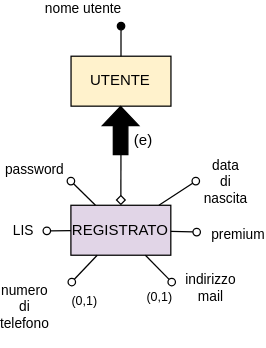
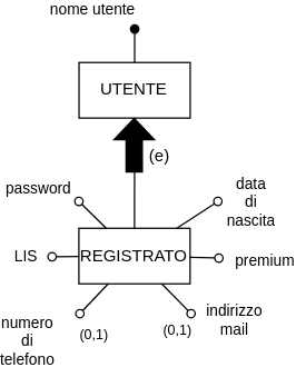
  <mxCell id="0" />
  <mxCell id="1" parent="0" />
- <mxCell id="2" style="edgeStyle=elbowEdgeStyle;elbow=vertical;html=1;exitX=0.5;exitY=1;exitDx=0;exitDy=0;entryX=0.5;entryY=0;entryDx=0;entryDy=0;endArrow=diamond;endFill=0;rounded=0;jumpStyle=arc;" parent="1" source="3" target="4" edge="1"><mxGeometry relative="1" as="geometry" /></mxCell>
- <mxCell id="3" value="UTENTE" style="whiteSpace=wrap;html=1;fillColor=#fff2cc;" parent="1" vertex="1"><mxGeometry x="39.39" y="44.18" width="80" height="40" as="geometry" /></mxCell>
- <mxCell id="4" value="REGISTRATO" style="whiteSpace=wrap;html=1;fillColor=#e1d5e7;" parent="1" vertex="1"><mxGeometry x="39.28" y="163.54" width="80" height="40" as="geometry" /></mxCell>
+ <mxCell id="2" style="edgeStyle=elbowEdgeStyle;elbow=vertical;html=1;exitX=0.5;exitY=1;exitDx=0;exitDy=0;entryX=0.5;entryY=0;entryDx=0;entryDy=0;endArrow=none;endFill=0;rounded=0;jumpStyle=arc;" parent="1" source="3" target="4" edge="1"><mxGeometry relative="1" as="geometry" /></mxCell>
+ <mxCell id="3" value="UTENTE" style="whiteSpace=wrap;html=1;" parent="1" vertex="1"><mxGeometry x="39.39" y="44.18" width="80" height="40" as="geometry" /></mxCell>
+ <mxCell id="4" value="REGISTRATO" style="whiteSpace=wrap;html=1;" parent="1" vertex="1"><mxGeometry x="39.28" y="163.54" width="80" height="40" as="geometry" /></mxCell>
  <mxCell id="5" value="" style="shape=singleArrow;whiteSpace=wrap;html=1;arrowWidth=0.4;arrowSize=0.4;rotation=-90;fillColor=#000000;" parent="1" vertex="1"><mxGeometry x="59.7" y="89.1" width="38.76" height="29.17" as="geometry" /></mxCell>
  <mxCell id="6" value="(e)" style="text;html=1;align=center;verticalAlign=middle;resizable=0;points=[];autosize=1;strokeColor=none;fillColor=none;" parent="1" vertex="1"><mxGeometry x="77.39" y="97.18" width="40" height="30" as="geometry" /></mxCell>
  <mxCell id="7" value="" style="endArrow=oval;html=1;fillStyle=auto;strokeWidth=1;startSize=6;endSize=6;fillColor=#000000;startArrow=none;startFill=0;endFill=1;exitX=0.5;exitY=0;exitDx=0;exitDy=0;" parent="1" source="3" edge="1"><mxGeometry width="50" height="50" relative="1" as="geometry"><mxPoint x="219.42" y="625.2" as="sourcePoint" /><mxPoint x="79.42" y="20.02" as="targetPoint" /></mxGeometry></mxCell>
  <mxCell id="8" value="nome utente" style="edgeLabel;html=1;align=center;verticalAlign=middle;resizable=0;points=[];" parent="7" vertex="1" connectable="0"><mxGeometry x="0.479" y="1" relative="1" as="geometry"><mxPoint x="-30" y="-21" as="offset" /></mxGeometry></mxCell>
  <mxCell id="9" value="" style="endArrow=oval;html=1;fillStyle=auto;strokeWidth=1;startSize=6;endSize=6;fillColor=#000000;startArrow=none;startFill=0;endFill=0;" parent="1" source="4" edge="1"><mxGeometry width="50" height="50" relative="1" as="geometry"><mxPoint x="0.37" y="471.807" as="sourcePoint" /><mxPoint x="39.28" y="144.18" as="targetPoint" /></mxGeometry></mxCell>
  <mxCell id="10" value="password" style="edgeLabel;html=1;align=center;verticalAlign=middle;resizable=0;points=[];" parent="9" vertex="1" connectable="0"><mxGeometry x="0.479" y="1" relative="1" as="geometry"><mxPoint x="-34" y="-16" as="offset" /></mxGeometry></mxCell>
  <mxCell id="11" value="" style="endArrow=oval;html=1;fillStyle=auto;strokeWidth=1;startSize=6;endSize=6;fillColor=#000000;startArrow=none;startFill=0;endFill=0;" parent="1" source="4" edge="1"><mxGeometry width="50" height="50" relative="1" as="geometry"><mxPoint x="15.37" y="465.14" as="sourcePoint" /><mxPoint x="120" y="225" as="targetPoint" /></mxGeometry></mxCell>
  <mxCell id="12" value="indirizzo&lt;br&gt;mail" style="edgeLabel;html=1;align=center;verticalAlign=middle;resizable=0;points=[];" parent="11" vertex="1" connectable="0"><mxGeometry x="0.479" y="1" relative="1" as="geometry"><mxPoint x="35" y="11" as="offset" /></mxGeometry></mxCell>
  <mxCell id="13" value="" style="endArrow=oval;html=1;fillStyle=auto;strokeWidth=1;startSize=6;endSize=6;fillColor=#000000;startArrow=none;startFill=0;endFill=0;" parent="1" edge="1" source="4"><mxGeometry width="50" height="50" relative="1" as="geometry"><mxPoint x="90.356" y="163.54" as="sourcePoint" /><mxPoint x="40" y="225" as="targetPoint" /></mxGeometry></mxCell>
  <mxCell id="14" value="numero&lt;br&gt;di&lt;br&gt;telefono" style="edgeLabel;html=1;align=center;verticalAlign=middle;resizable=0;points=[];" parent="13" vertex="1" connectable="0"><mxGeometry x="0.479" y="1" relative="1" as="geometry"><mxPoint x="-44" y="24" as="offset" /></mxGeometry></mxCell>
  <mxCell id="15" value="" style="endArrow=oval;html=1;fillStyle=auto;strokeWidth=1;startSize=6;endSize=6;fillColor=#000000;startArrow=none;startFill=0;endFill=0;" parent="1" source="4" edge="1"><mxGeometry width="50" height="50" relative="1" as="geometry"><mxPoint x="35.37" y="485.14" as="sourcePoint" /><mxPoint x="139.28" y="144.18" as="targetPoint" /></mxGeometry></mxCell>
  <mxCell id="16" value="data&lt;br&gt;di&lt;br&gt;nascita" style="edgeLabel;html=1;align=center;verticalAlign=middle;resizable=0;points=[];" parent="15" vertex="1" connectable="0"><mxGeometry x="0.479" y="1" relative="1" as="geometry"><mxPoint x="32" y="-4" as="offset" /></mxGeometry></mxCell>
  <mxCell id="17" value="" style="endArrow=oval;html=1;fillStyle=auto;strokeWidth=1;startSize=6;endSize=6;fillColor=#000000;startArrow=none;startFill=0;endFill=0;" parent="1" source="4" edge="1"><mxGeometry width="50" height="50" relative="1" as="geometry"><mxPoint x="69.95" y="172.96" as="sourcePoint" /><mxPoint x="20" y="184" as="targetPoint" /></mxGeometry></mxCell>
  <mxCell id="18" value="LIS" style="edgeLabel;html=1;align=center;verticalAlign=middle;resizable=0;points=[];" parent="17" vertex="1" connectable="0"><mxGeometry x="0.479" y="1" relative="1" as="geometry"><mxPoint x="-25" y="-1" as="offset" /></mxGeometry></mxCell>
  <mxCell id="19" value="" style="endArrow=oval;html=1;fillStyle=auto;strokeWidth=1;startSize=6;endSize=6;fillColor=#000000;startArrow=none;startFill=0;endFill=0;" parent="1" source="4" edge="1"><mxGeometry width="50" height="50" relative="1" as="geometry"><mxPoint x="108.965" y="213.54" as="sourcePoint" /><mxPoint x="140" y="185" as="targetPoint" /></mxGeometry></mxCell>
  <mxCell id="20" value="premium" style="edgeLabel;html=1;align=center;verticalAlign=middle;resizable=0;points=[];" parent="19" vertex="1" connectable="0"><mxGeometry x="0.479" y="1" relative="1" as="geometry"><mxPoint x="38" y="3" as="offset" /></mxGeometry></mxCell>
  <mxCell id="21" value="&lt;font style=&quot;font-size: 10px;&quot;&gt;(0,1)&lt;/font&gt;" style="text;html=1;align=center;verticalAlign=middle;resizable=0;points=[];autosize=1;strokeColor=none;fillColor=none;" parent="1" vertex="1"><mxGeometry x="30" y="225" width="40" height="30" as="geometry" /></mxCell>
  <mxCell id="22" value="(0,1)" style="text;html=1;align=center;verticalAlign=middle;resizable=0;points=[];autosize=1;strokeColor=none;fillColor=none;fontSize=10;" parent="1" vertex="1"><mxGeometry x="90" y="225" width="39" height="24" as="geometry" /></mxCell>
